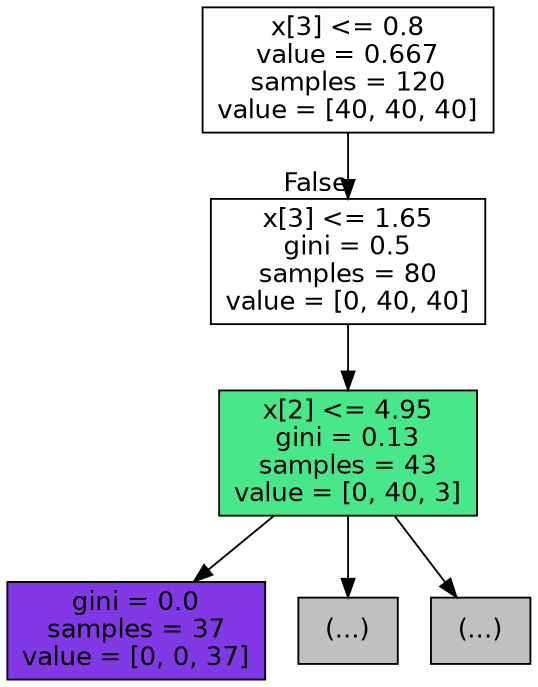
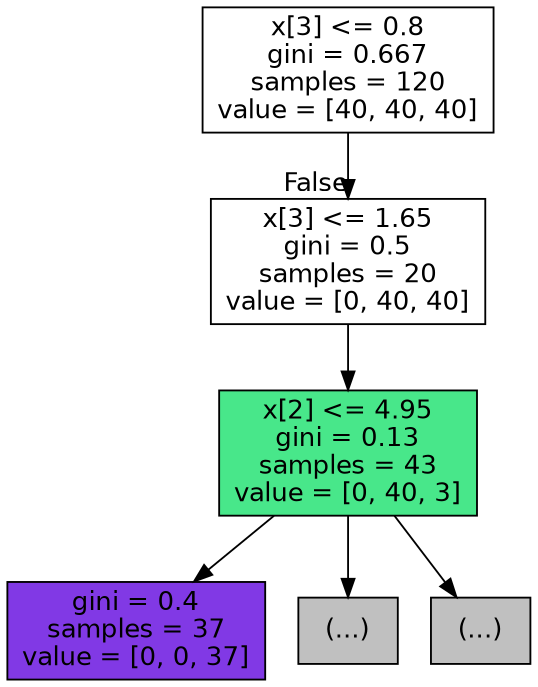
  digraph {
    node [color=black fillcolor="#ffffff" fontname=helvetica shape=box style=filled]
    edge [fontname=helvetica]
-   n1 [label="x[3] <= 0.8\nvalue = 0.667\nsamples = 120\nvalue = [40, 40, 40]"]
-   n2 [label="x[3] <= 1.65\ngini = 0.5\nsamples = 80\nvalue = [0, 40, 40]"]
+   n1 [label="x[3] <= 0.8\ngini = 0.667\nsamples = 120\nvalue = [40, 40, 40]"]
+   n2 [label="x[3] <= 1.65\ngini = 0.5\nsamples = 20\nvalue = [0, 40, 40]"]
    n3 [fillcolor="#48e78a" label="x[2] <= 4.95\ngini = 0.13\nsamples = 43\nvalue = [0, 40, 3]"]
-   n4 [fillcolor="#8139e5" label="gini = 0.0\nsamples = 37\nvalue = [0, 0, 37]"]
+   n4 [fillcolor="#8139e5" label="gini = 0.4\nsamples = 37\nvalue = [0, 0, 37]"]
    n5 [fillcolor="#C0C0C0" label="(...)"]
    n6 [fillcolor="#C0C0C0" label="(...)"]
    n1 -> n2 [headlabel=False labelangle=-45 labeldistance=2.5]
    n2 -> n3
    n3 -> n4
    n3 -> n5
    n3 -> n6
  }
